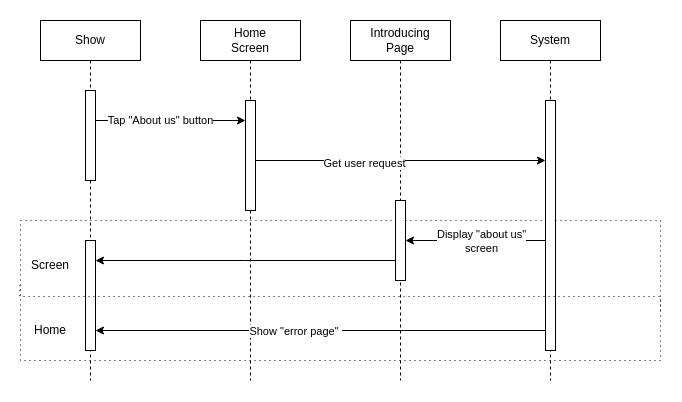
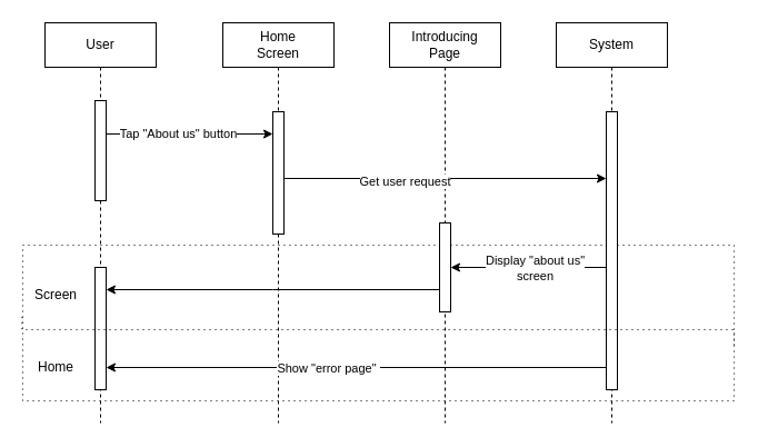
  <mxCell id="0" />
  <mxCell id="1" parent="0" />
  <mxCell id="2" value="" style="rounded=0;whiteSpace=wrap;html=1;dashed=1;dashPattern=1 4;" vertex="1" parent="1"><mxGeometry x="20" y="220" width="640" height="140" as="geometry" /></mxCell>
- <mxCell id="3" value="Show" style="shape=umlLifeline;perimeter=lifelinePerimeter;whiteSpace=wrap;html=1;container=0;dropTarget=0;collapsible=0;recursiveResize=0;outlineConnect=0;portConstraint=eastwest;newEdgeStyle={&quot;edgeStyle&quot;:&quot;elbowEdgeStyle&quot;,&quot;elbow&quot;:&quot;vertical&quot;,&quot;curved&quot;:0,&quot;rounded&quot;:0};" parent="1" vertex="1"><mxGeometry x="40" y="20" width="100" height="360" as="geometry" /></mxCell>
+ <mxCell id="3" value="User" style="shape=umlLifeline;perimeter=lifelinePerimeter;whiteSpace=wrap;html=1;container=0;dropTarget=0;collapsible=0;recursiveResize=0;outlineConnect=0;portConstraint=eastwest;newEdgeStyle={&quot;edgeStyle&quot;:&quot;elbowEdgeStyle&quot;,&quot;elbow&quot;:&quot;vertical&quot;,&quot;curved&quot;:0,&quot;rounded&quot;:0};" parent="1" vertex="1"><mxGeometry x="40" y="20" width="100" height="360" as="geometry" /></mxCell>
  <mxCell id="4" value="" style="html=1;points=[];perimeter=orthogonalPerimeter;outlineConnect=0;targetShapes=umlLifeline;portConstraint=eastwest;newEdgeStyle={&quot;edgeStyle&quot;:&quot;elbowEdgeStyle&quot;,&quot;elbow&quot;:&quot;vertical&quot;,&quot;curved&quot;:0,&quot;rounded&quot;:0};" parent="3" vertex="1"><mxGeometry x="45" y="70" width="10" height="90" as="geometry" /></mxCell>
  <mxCell id="5" value="" style="html=1;points=[];perimeter=orthogonalPerimeter;outlineConnect=0;targetShapes=umlLifeline;portConstraint=eastwest;newEdgeStyle={&quot;edgeStyle&quot;:&quot;elbowEdgeStyle&quot;,&quot;elbow&quot;:&quot;vertical&quot;,&quot;curved&quot;:0,&quot;rounded&quot;:0};" vertex="1" parent="3"><mxGeometry x="45" y="220" width="10" height="110" as="geometry" /></mxCell>
  <mxCell id="6" value="Home&lt;br&gt;Screen" style="shape=umlLifeline;perimeter=lifelinePerimeter;whiteSpace=wrap;html=1;container=0;dropTarget=0;collapsible=0;recursiveResize=0;outlineConnect=0;portConstraint=eastwest;newEdgeStyle={&quot;edgeStyle&quot;:&quot;elbowEdgeStyle&quot;,&quot;elbow&quot;:&quot;vertical&quot;,&quot;curved&quot;:0,&quot;rounded&quot;:0};" parent="1" vertex="1"><mxGeometry x="200" y="20" width="100" height="360" as="geometry" /></mxCell>
  <mxCell id="7" value="" style="html=1;points=[];perimeter=orthogonalPerimeter;outlineConnect=0;targetShapes=umlLifeline;portConstraint=eastwest;newEdgeStyle={&quot;edgeStyle&quot;:&quot;elbowEdgeStyle&quot;,&quot;elbow&quot;:&quot;vertical&quot;,&quot;curved&quot;:0,&quot;rounded&quot;:0};" parent="6" vertex="1"><mxGeometry x="45" y="80" width="10" height="110" as="geometry" /></mxCell>
  <mxCell id="8" value="Introducing&lt;br&gt;Page" style="shape=umlLifeline;perimeter=lifelinePerimeter;whiteSpace=wrap;html=1;container=0;dropTarget=0;collapsible=0;recursiveResize=0;outlineConnect=0;portConstraint=eastwest;newEdgeStyle={&quot;edgeStyle&quot;:&quot;elbowEdgeStyle&quot;,&quot;elbow&quot;:&quot;vertical&quot;,&quot;curved&quot;:0,&quot;rounded&quot;:0};" vertex="1" parent="1"><mxGeometry x="350" y="20" width="100" height="360" as="geometry" /></mxCell>
  <mxCell id="9" value="" style="html=1;points=[];perimeter=orthogonalPerimeter;outlineConnect=0;targetShapes=umlLifeline;portConstraint=eastwest;newEdgeStyle={&quot;edgeStyle&quot;:&quot;elbowEdgeStyle&quot;,&quot;elbow&quot;:&quot;vertical&quot;,&quot;curved&quot;:0,&quot;rounded&quot;:0};" vertex="1" parent="8"><mxGeometry x="45" y="180" width="10" height="80" as="geometry" /></mxCell>
  <mxCell id="10" value="System" style="shape=umlLifeline;perimeter=lifelinePerimeter;whiteSpace=wrap;html=1;container=0;dropTarget=0;collapsible=0;recursiveResize=0;outlineConnect=0;portConstraint=eastwest;newEdgeStyle={&quot;edgeStyle&quot;:&quot;elbowEdgeStyle&quot;,&quot;elbow&quot;:&quot;vertical&quot;,&quot;curved&quot;:0,&quot;rounded&quot;:0};" vertex="1" parent="1"><mxGeometry x="500" y="20" width="100" height="360" as="geometry" /></mxCell>
  <mxCell id="11" value="" style="html=1;points=[];perimeter=orthogonalPerimeter;outlineConnect=0;targetShapes=umlLifeline;portConstraint=eastwest;newEdgeStyle={&quot;edgeStyle&quot;:&quot;elbowEdgeStyle&quot;,&quot;elbow&quot;:&quot;vertical&quot;,&quot;curved&quot;:0,&quot;rounded&quot;:0};" vertex="1" parent="10"><mxGeometry x="45" y="80" width="10" height="250" as="geometry" /></mxCell>
  <mxCell id="12" style="edgeStyle=elbowEdgeStyle;rounded=0;orthogonalLoop=1;jettySize=auto;html=1;elbow=vertical;curved=0;" edge="1" parent="1" source="4" target="7"><mxGeometry relative="1" as="geometry"><Array as="points"><mxPoint x="170" y="120" /></Array></mxGeometry></mxCell>
  <mxCell id="13" value="Tap &quot;About us&quot; button" style="edgeLabel;html=1;align=center;verticalAlign=middle;resizable=0;points=[];" vertex="1" connectable="0" parent="12"><mxGeometry x="-0.221" y="1" relative="1" as="geometry"><mxPoint x="6" as="offset" /></mxGeometry></mxCell>
  <mxCell id="14" style="edgeStyle=elbowEdgeStyle;rounded=0;orthogonalLoop=1;jettySize=auto;html=1;elbow=vertical;curved=0;" edge="1" parent="1" source="7" target="11"><mxGeometry relative="1" as="geometry"><Array as="points"><mxPoint x="400" y="160" /></Array></mxGeometry></mxCell>
  <mxCell id="15" value="Get user request" style="edgeLabel;html=1;align=center;verticalAlign=middle;resizable=0;points=[];" vertex="1" connectable="0" parent="14"><mxGeometry x="-0.255" y="-2" relative="1" as="geometry"><mxPoint as="offset" /></mxGeometry></mxCell>
  <mxCell id="16" style="edgeStyle=elbowEdgeStyle;rounded=0;orthogonalLoop=1;jettySize=auto;html=1;elbow=vertical;curved=0;" edge="1" parent="1" source="11" target="9"><mxGeometry relative="1" as="geometry" /></mxCell>
  <mxCell id="17" value="Display &quot;about us&quot;&lt;br&gt;screen" style="edgeLabel;html=1;align=center;verticalAlign=middle;resizable=0;points=[];" vertex="1" connectable="0" parent="16"><mxGeometry x="0.2" y="-1" relative="1" as="geometry"><mxPoint x="19" y="1" as="offset" /></mxGeometry></mxCell>
  <mxCell id="18" style="edgeStyle=elbowEdgeStyle;rounded=0;orthogonalLoop=1;jettySize=auto;html=1;elbow=vertical;curved=0;entryX=-0.001;entryY=0.446;entryDx=0;entryDy=0;entryPerimeter=0;endArrow=none;endFill=0;startArrow=none;startFill=0;dashed=1;dashPattern=1 4;" edge="1" parent="1" target="2"><mxGeometry relative="1" as="geometry"><mxPoint x="660" y="310" as="sourcePoint" /><mxPoint x="520" y="310.21" as="targetPoint" /></mxGeometry></mxCell>
  <mxCell id="19" style="edgeStyle=elbowEdgeStyle;rounded=0;orthogonalLoop=1;jettySize=auto;html=1;elbow=vertical;curved=0;" edge="1" parent="1" source="9" target="5"><mxGeometry relative="1" as="geometry"><Array as="points"><mxPoint x="245" y="260" /></Array></mxGeometry></mxCell>
  <mxCell id="20" value="Screen" style="text;html=1;strokeColor=none;fillColor=none;align=center;verticalAlign=middle;whiteSpace=wrap;rounded=0;" vertex="1" parent="1"><mxGeometry x="20" y="250" width="60" height="30" as="geometry" /></mxCell>
  <mxCell id="21" value="Home" style="text;html=1;strokeColor=none;fillColor=none;align=center;verticalAlign=middle;whiteSpace=wrap;rounded=0;" vertex="1" parent="1"><mxGeometry x="20" y="315" width="60" height="30" as="geometry" /></mxCell>
  <mxCell id="22" style="edgeStyle=elbowEdgeStyle;rounded=0;orthogonalLoop=1;jettySize=auto;html=1;elbow=vertical;curved=0;" edge="1" parent="1" source="11" target="5"><mxGeometry relative="1" as="geometry"><Array as="points"><mxPoint x="320" y="330" /></Array></mxGeometry></mxCell>
  <mxCell id="23" value="Show &quot;error page&quot;&amp;nbsp;" style="edgeLabel;html=1;align=center;verticalAlign=middle;resizable=0;points=[];" vertex="1" connectable="0" parent="22"><mxGeometry x="0.115" relative="1" as="geometry"><mxPoint as="offset" /></mxGeometry></mxCell>
